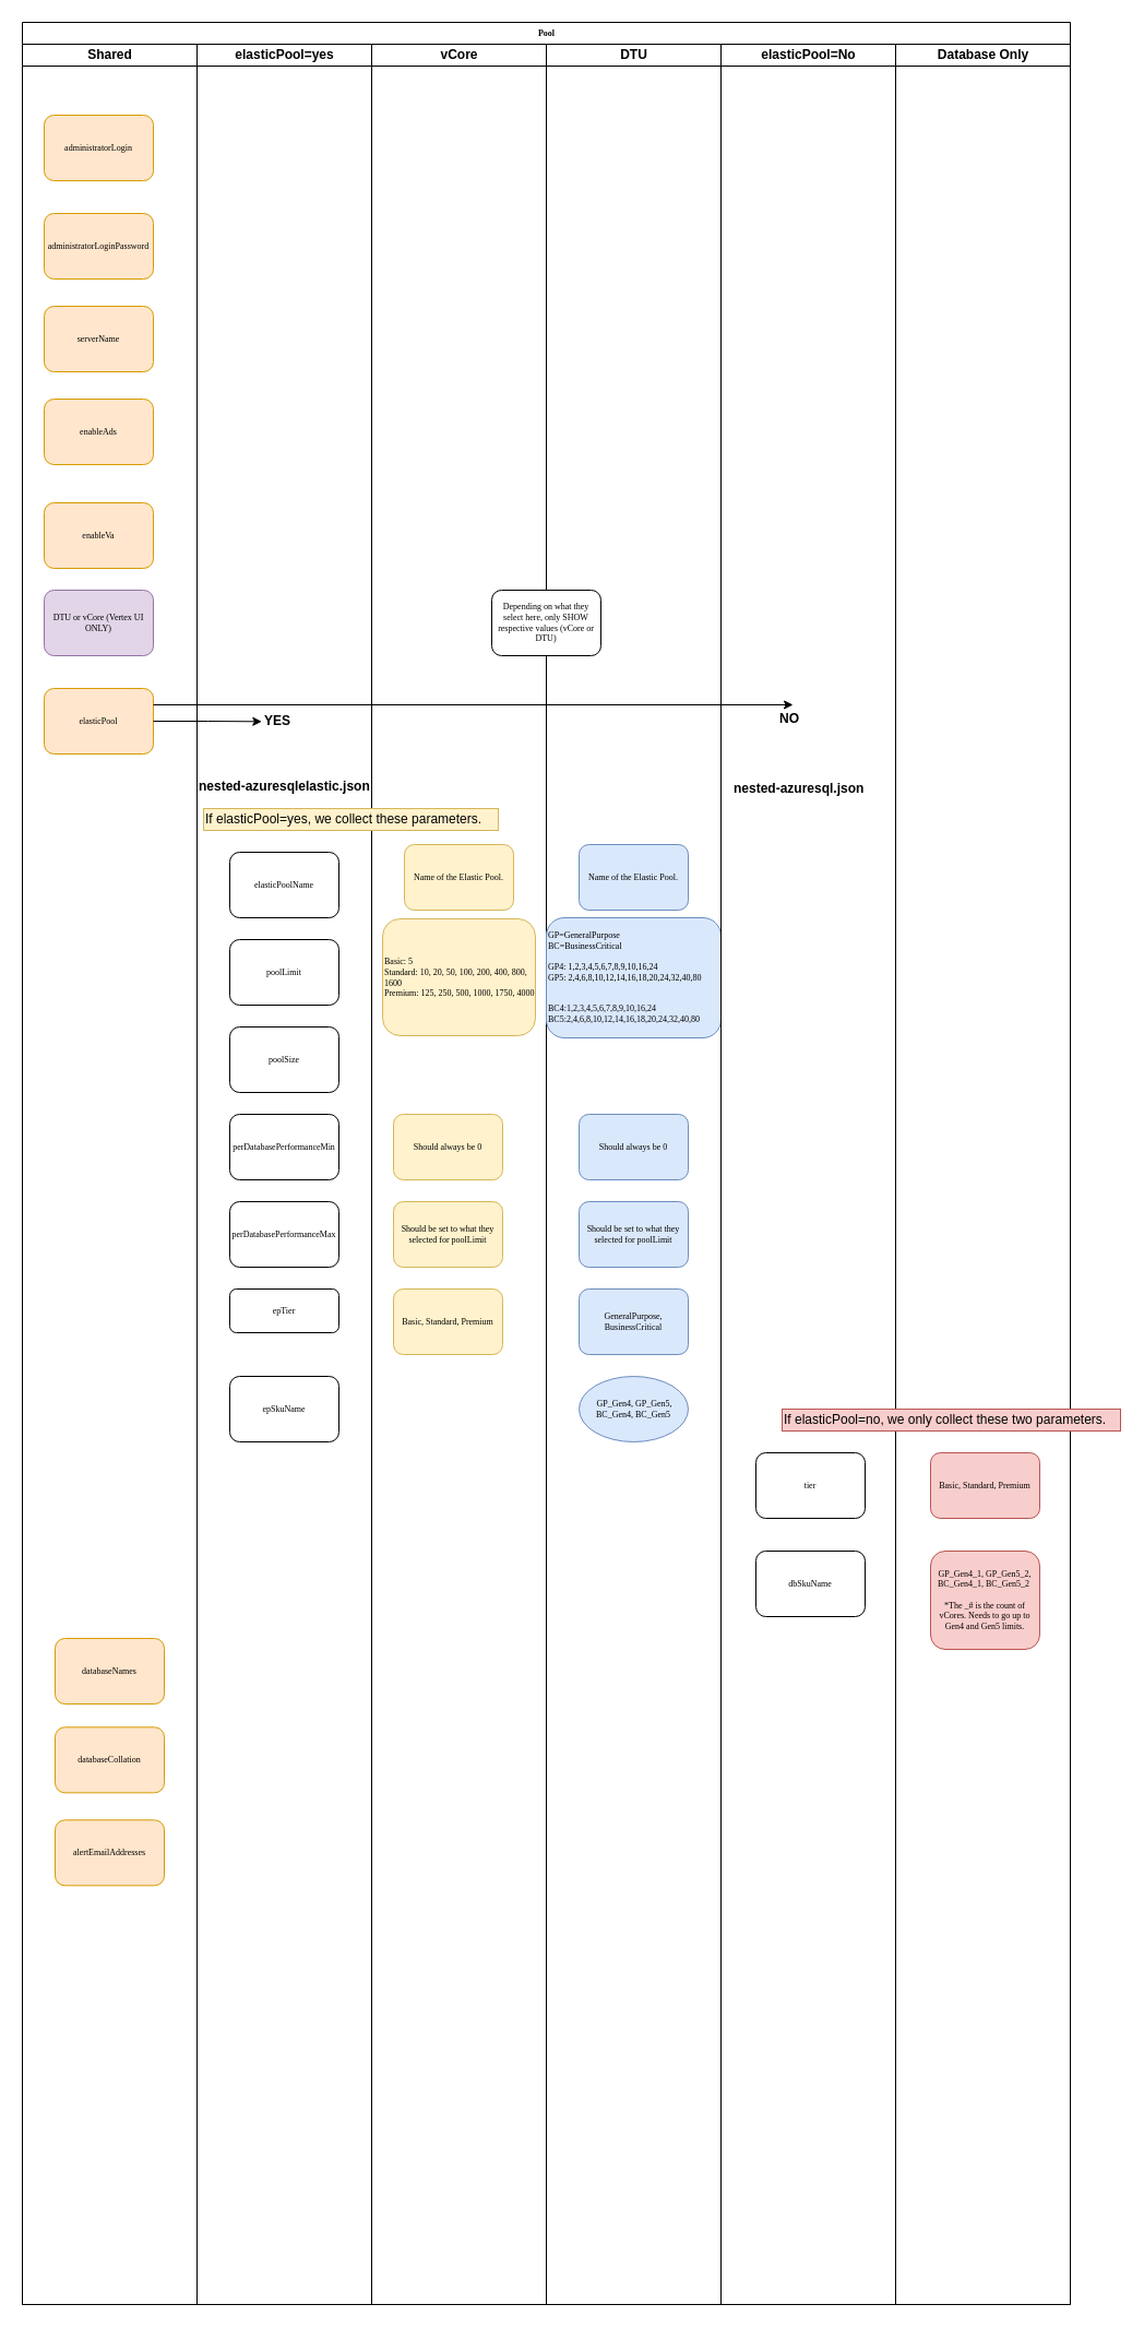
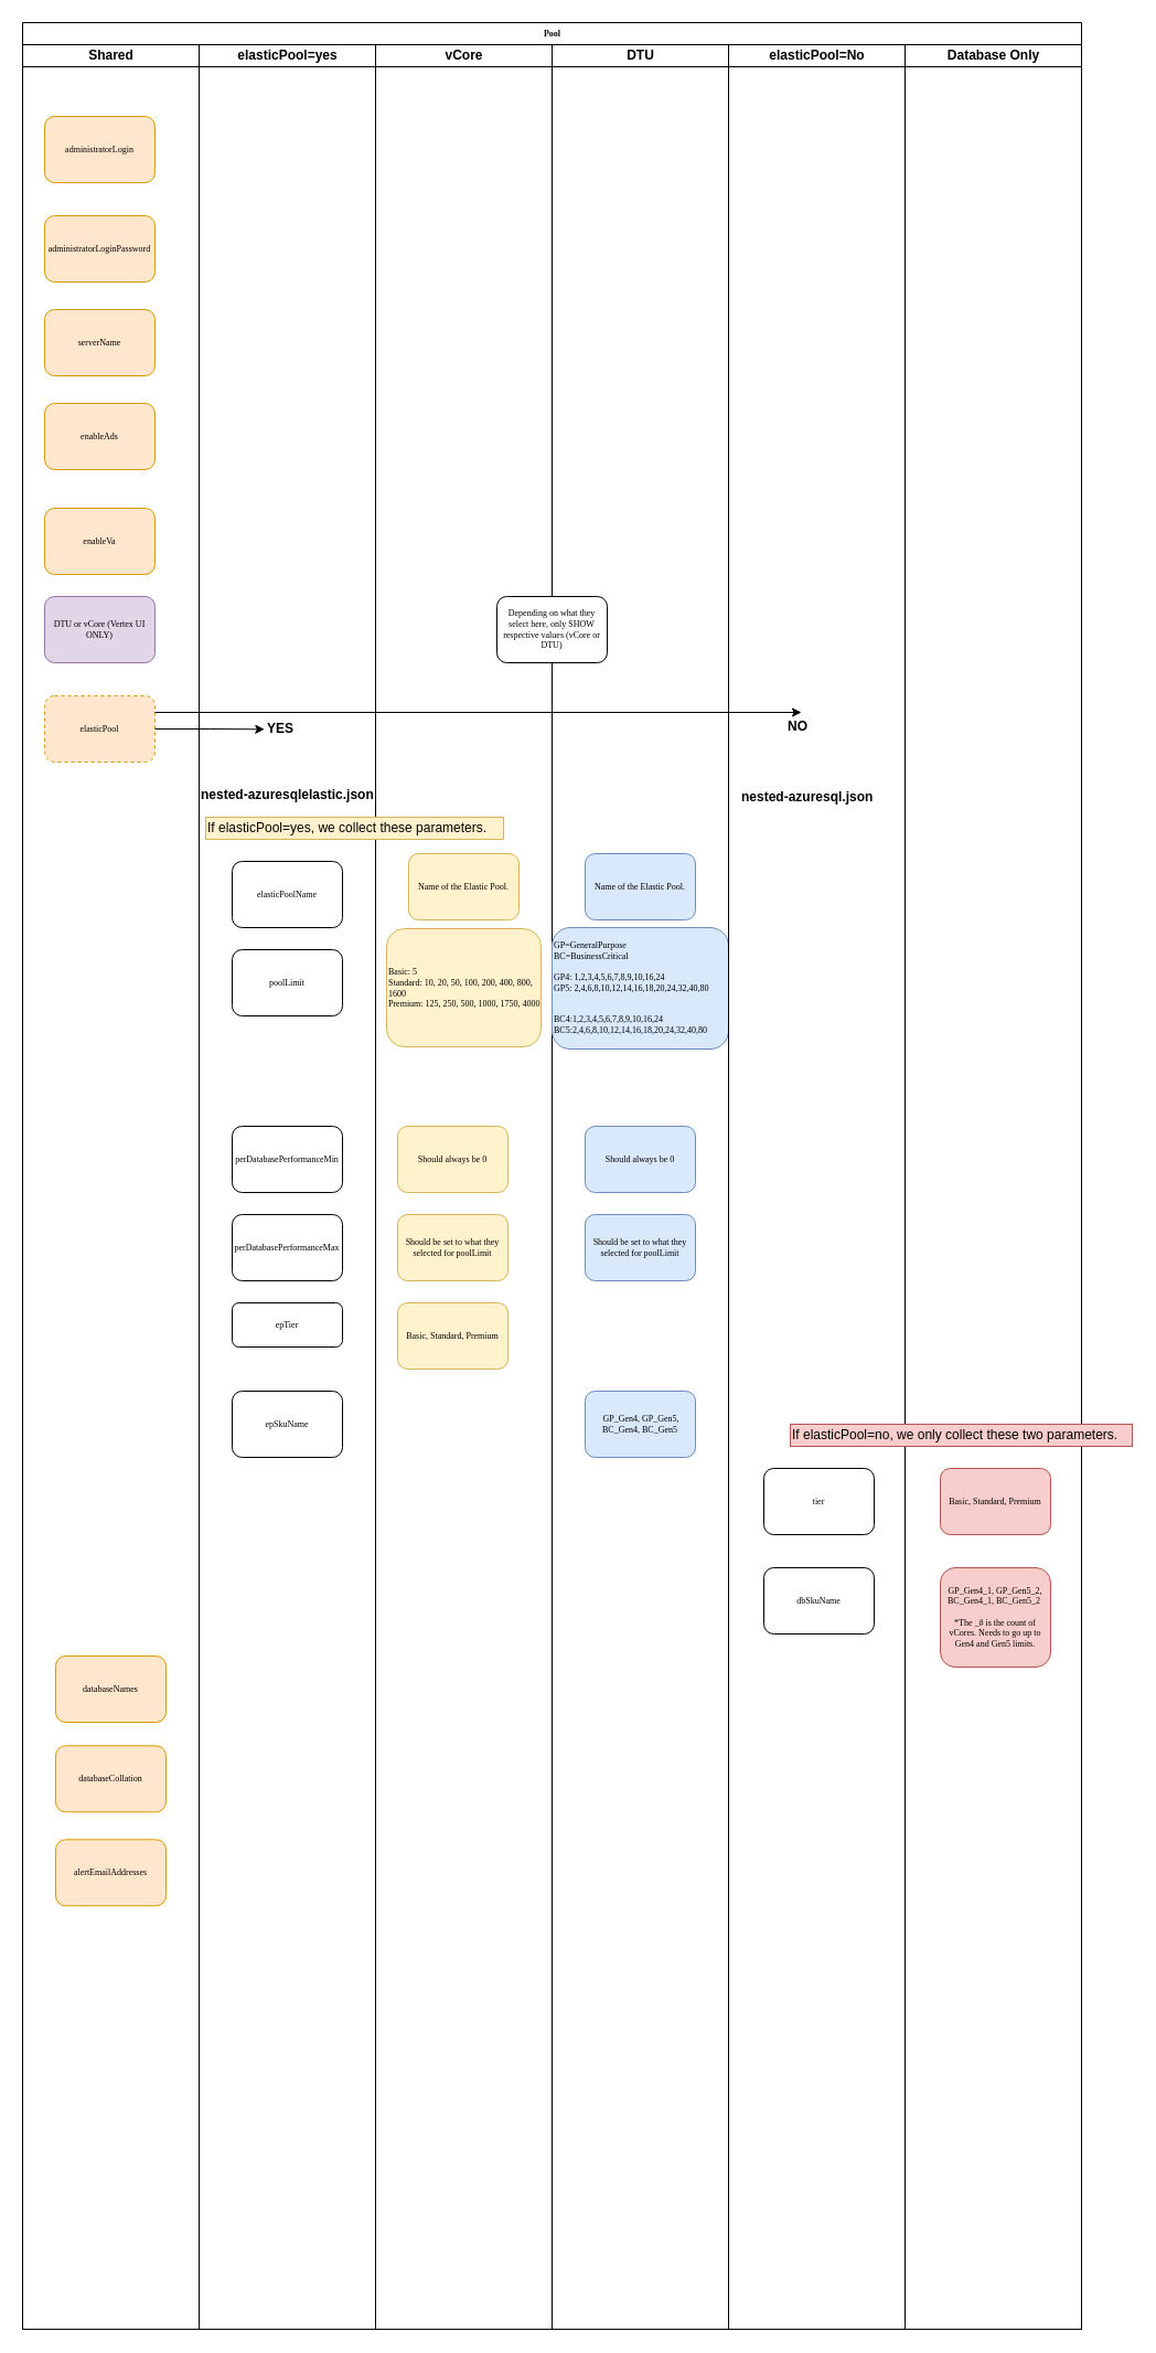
  <mxCell id="0" />
  <mxCell id="1" parent="0" />
  <mxCell id="2" value="Pool" style="swimlane;html=1;childLayout=stackLayout;startSize=20;rounded=0;shadow=0;labelBackgroundColor=none;strokeColor=#000000;strokeWidth=1;fillColor=#ffffff;fontFamily=Verdana;fontSize=8;fontColor=#000000;align=center;" parent="1" vertex="1"><mxGeometry x="20" y="20" width="960" height="2090" as="geometry" /></mxCell>
  <mxCell id="3" value="Shared" style="swimlane;html=1;startSize=20;" parent="2" vertex="1"><mxGeometry y="20" width="160" height="2070" as="geometry" /></mxCell>
  <mxCell id="4" value="administratorLogin" style="rounded=1;whiteSpace=wrap;html=1;shadow=0;labelBackgroundColor=none;strokeColor=#d79b00;strokeWidth=1;fillColor=#ffe6cc;fontFamily=Verdana;fontSize=8;align=center;" parent="3" vertex="1"><mxGeometry x="20" y="65" width="100" height="60" as="geometry" /></mxCell>
  <mxCell id="5" value="administratorLoginPassword" style="rounded=1;whiteSpace=wrap;html=1;shadow=0;labelBackgroundColor=none;strokeColor=#d79b00;strokeWidth=1;fillColor=#ffe6cc;fontFamily=Verdana;fontSize=8;align=center;" parent="3" vertex="1"><mxGeometry x="20" y="155" width="100" height="60" as="geometry" /></mxCell>
  <mxCell id="6" value="serverName" style="rounded=1;whiteSpace=wrap;html=1;shadow=0;labelBackgroundColor=none;strokeColor=#d79b00;strokeWidth=1;fillColor=#ffe6cc;fontFamily=Verdana;fontSize=8;align=center;" parent="3" vertex="1"><mxGeometry x="20" y="240" width="100" height="60" as="geometry" /></mxCell>
  <mxCell id="7" value="enableAds" style="rounded=1;whiteSpace=wrap;html=1;shadow=0;labelBackgroundColor=none;strokeColor=#d79b00;strokeWidth=1;fillColor=#ffe6cc;fontFamily=Verdana;fontSize=8;align=center;" parent="3" vertex="1"><mxGeometry x="20" y="325" width="100" height="60" as="geometry" /></mxCell>
  <mxCell id="8" value="enableVa" style="rounded=1;whiteSpace=wrap;html=1;shadow=0;labelBackgroundColor=none;strokeColor=#d79b00;strokeWidth=1;fillColor=#ffe6cc;fontFamily=Verdana;fontSize=8;align=center;" vertex="1" parent="3"><mxGeometry x="20" y="420" width="100" height="60" as="geometry" /></mxCell>
- <mxCell id="9" value="elasticPool" style="rounded=1;whiteSpace=wrap;html=1;shadow=0;labelBackgroundColor=none;strokeColor=#d79b00;strokeWidth=1;fillColor=#ffe6cc;fontFamily=Verdana;fontSize=8;align=center;" vertex="1" parent="3"><mxGeometry x="20" y="590" width="100" height="60" as="geometry" /></mxCell>
+ <mxCell id="9" value="elasticPool" style="rounded=1;whiteSpace=wrap;html=1;shadow=0;labelBackgroundColor=none;strokeColor=#d79b00;strokeWidth=1;fillColor=#ffe6cc;fontFamily=Verdana;fontSize=8;align=center;dashed=1;" vertex="1" parent="3"><mxGeometry x="20" y="590" width="100" height="60" as="geometry" /></mxCell>
  <mxCell id="10" value="databaseNames" style="rounded=1;whiteSpace=wrap;html=1;shadow=0;labelBackgroundColor=none;strokeColor=#d79b00;strokeWidth=1;fillColor=#ffe6cc;fontFamily=Verdana;fontSize=8;align=center;" vertex="1" parent="3"><mxGeometry x="30" y="1460" width="100" height="60" as="geometry" /></mxCell>
  <mxCell id="11" value="alertEmailAddresses" style="rounded=1;whiteSpace=wrap;html=1;shadow=0;labelBackgroundColor=none;strokeColor=#d79b00;strokeWidth=1;fillColor=#ffe6cc;fontFamily=Verdana;fontSize=8;align=center;" vertex="1" parent="3"><mxGeometry x="30" y="1626.333" width="100" height="60" as="geometry" /></mxCell>
  <mxCell id="12" value="databaseCollation" style="rounded=1;whiteSpace=wrap;html=1;shadow=0;labelBackgroundColor=none;strokeColor=#d79b00;strokeWidth=1;fillColor=#ffe6cc;fontFamily=Verdana;fontSize=8;align=center;" vertex="1" parent="3"><mxGeometry x="30" y="1541.333" width="100" height="60" as="geometry" /></mxCell>
  <mxCell id="13" value="DTU or vCore (Vertex UI ONLY)" style="rounded=1;whiteSpace=wrap;html=1;shadow=0;labelBackgroundColor=none;strokeColor=#9673a6;strokeWidth=1;fillColor=#e1d5e7;fontFamily=Verdana;fontSize=8;align=center;" vertex="1" parent="3"><mxGeometry x="20" y="500" width="100" height="60" as="geometry" /></mxCell>
  <mxCell id="14" style="edgeStyle=orthogonalEdgeStyle;rounded=1;html=1;labelBackgroundColor=none;startArrow=none;startFill=0;startSize=5;endArrow=classicThin;endFill=1;endSize=5;jettySize=auto;orthogonalLoop=1;strokeColor=#000000;strokeWidth=1;fontFamily=Verdana;fontSize=8;fontColor=#000000;" parent="2" edge="1"><mxGeometry relative="1" as="geometry"><mxPoint x="830" y="690" as="targetPoint" /></mxGeometry></mxCell>
  <mxCell id="15" value="elasticPool=yes" style="swimlane;html=1;startSize=20;" parent="2" vertex="1"><mxGeometry x="160" y="20" width="160" height="2070" as="geometry" /></mxCell>
  <mxCell id="16" value="elasticPoolName" style="rounded=1;whiteSpace=wrap;html=1;shadow=0;labelBackgroundColor=none;strokeColor=#000000;strokeWidth=1;fillColor=#ffffff;fontFamily=Verdana;fontSize=8;fontColor=#000000;align=center;" parent="15" vertex="1"><mxGeometry x="30" y="740" width="100" height="60" as="geometry" /></mxCell>
  <mxCell id="17" value="poolLimit" style="rounded=1;whiteSpace=wrap;html=1;shadow=0;labelBackgroundColor=none;strokeColor=#000000;strokeWidth=1;fillColor=#ffffff;fontFamily=Verdana;fontSize=8;fontColor=#000000;align=center;" vertex="1" parent="15"><mxGeometry x="30" y="820" width="100" height="60" as="geometry" /></mxCell>
- <mxCell id="18" value="poolSize" style="rounded=1;whiteSpace=wrap;html=1;shadow=0;labelBackgroundColor=none;strokeColor=#000000;strokeWidth=1;fillColor=#ffffff;fontFamily=Verdana;fontSize=8;fontColor=#000000;align=center;" vertex="1" parent="15"><mxGeometry x="30" y="900" width="100" height="60" as="geometry" /></mxCell>
  <mxCell id="19" value="perDatabasePerformanceMin" style="rounded=1;whiteSpace=wrap;html=1;shadow=0;labelBackgroundColor=none;strokeColor=#000000;strokeWidth=1;fillColor=#ffffff;fontFamily=Verdana;fontSize=8;fontColor=#000000;align=center;" vertex="1" parent="15"><mxGeometry x="30" y="980" width="100" height="60" as="geometry" /></mxCell>
  <mxCell id="20" value="epSkuName" style="rounded=1;whiteSpace=wrap;html=1;shadow=0;labelBackgroundColor=none;strokeColor=#000000;strokeWidth=1;fillColor=#ffffff;fontFamily=Verdana;fontSize=8;fontColor=#000000;align=center;" vertex="1" parent="15"><mxGeometry x="30" y="1220" width="100" height="60" as="geometry" /></mxCell>
  <mxCell id="21" value="vCore" style="swimlane;html=1;startSize=20;" parent="2" vertex="1"><mxGeometry x="320" y="20" width="160" height="2070" as="geometry" /></mxCell>
  <mxCell id="22" value="&lt;span style=&quot;white-space: normal&quot;&gt;Basic: 5&lt;br&gt;Standard: 10, 20, 50, 100, 200, 400, 800, 1600&lt;/span&gt;&lt;br style=&quot;white-space: normal&quot;&gt;&lt;span style=&quot;white-space: normal&quot;&gt;Premium:&amp;nbsp;125, 250, 500, 1000, 1750, 4000&lt;/span&gt;" style="rounded=1;whiteSpace=wrap;html=1;shadow=0;labelBackgroundColor=none;strokeColor=#d6b656;strokeWidth=1;fillColor=#fff2cc;fontFamily=Verdana;fontSize=8;align=left;" vertex="1" parent="21"><mxGeometry x="10" y="801" width="140" height="107" as="geometry" /></mxCell>
  <mxCell id="23" value="Should always be 0" style="rounded=1;whiteSpace=wrap;html=1;shadow=0;labelBackgroundColor=none;strokeColor=#d6b656;strokeWidth=1;fillColor=#fff2cc;fontFamily=Verdana;fontSize=8;align=center;" vertex="1" parent="21"><mxGeometry x="20" y="980" width="100" height="60" as="geometry" /></mxCell>
  <mxCell id="24" value="Should be set to what they selected for poolLimit" style="rounded=1;whiteSpace=wrap;html=1;shadow=0;labelBackgroundColor=none;strokeColor=#d6b656;strokeWidth=1;fillColor=#fff2cc;fontFamily=Verdana;fontSize=8;align=center;" vertex="1" parent="21"><mxGeometry x="20" y="1060" width="100" height="60" as="geometry" /></mxCell>
  <mxCell id="25" value="Basic, Standard, Premium" style="rounded=1;whiteSpace=wrap;html=1;shadow=0;labelBackgroundColor=none;strokeColor=#d6b656;strokeWidth=1;fillColor=#fff2cc;fontFamily=Verdana;fontSize=8;align=center;" vertex="1" parent="21"><mxGeometry x="20" y="1140" width="100" height="60" as="geometry" /></mxCell>
  <mxCell id="26" value="Name of the Elastic Pool." style="rounded=1;whiteSpace=wrap;html=1;shadow=0;labelBackgroundColor=none;strokeColor=#d6b656;strokeWidth=1;fillColor=#fff2cc;fontFamily=Verdana;fontSize=8;align=center;" vertex="1" parent="21"><mxGeometry x="30" y="733" width="100" height="60" as="geometry" /></mxCell>
  <mxCell id="27" value="DTU" style="swimlane;html=1;startSize=20;" parent="2" vertex="1"><mxGeometry x="480" y="20" width="160" height="2070" as="geometry"><mxRectangle x="480" y="20" width="70" height="1090" as="alternateBounds" /></mxGeometry></mxCell>
  <mxCell id="28" value="&lt;div&gt;GP=GeneralPurpose&lt;/div&gt;&lt;div&gt;BC=BusinessCritical&lt;/div&gt;&lt;div&gt;&lt;br&gt;&lt;/div&gt;&lt;div&gt;GP4: 1,2,3,4,5,6,7,8,9,10,16,24&lt;/div&gt;&lt;div&gt;GP5: 2,4,6,8,10,12,14,16,18,20,24,32,40,80&lt;/div&gt;&lt;table border=&quot;0&quot; cellpadding=&quot;0&quot; cellspacing=&quot;0&quot; width=&quot;280&quot; style=&quot;white-space: normal ; border-collapse: collapse ; width: 210pt&quot;&gt;&lt;tbody&gt;&lt;tr style=&quot;height: 14.25pt&quot;&gt;&lt;td height=&quot;19&quot; width=&quot;280&quot; style=&quot;height: 14.25pt ; width: 210pt&quot;&gt;&lt;/td&gt;&lt;/tr&gt;&lt;/tbody&gt;&lt;/table&gt;BC4:1,2,3,4,5,6,7,8,9,10,16,24&lt;br&gt;BC5:2,4,6,8,10,12,14,16,18,20,24,32,40,80" style="rounded=1;whiteSpace=wrap;html=1;shadow=0;labelBackgroundColor=none;strokeColor=#6c8ebf;strokeWidth=1;fillColor=#dae8fc;fontFamily=Verdana;fontSize=8;align=left;" vertex="1" parent="27"><mxGeometry y="800" width="160" height="110" as="geometry" /></mxCell>
  <mxCell id="29" value="Should always be 0" style="rounded=1;whiteSpace=wrap;html=1;shadow=0;labelBackgroundColor=none;strokeColor=#6c8ebf;strokeWidth=1;fillColor=#dae8fc;fontFamily=Verdana;fontSize=8;align=center;" vertex="1" parent="27"><mxGeometry x="30" y="980" width="100" height="60" as="geometry" /></mxCell>
  <mxCell id="30" value="Depending on what they select here, only SHOW respective values (vCore or DTU)" style="rounded=1;whiteSpace=wrap;html=1;shadow=0;labelBackgroundColor=none;strokeColor=#000000;strokeWidth=1;fillColor=#ffffff;fontFamily=Verdana;fontSize=8;fontColor=#000000;align=center;" vertex="1" parent="27"><mxGeometry x="-50" y="500" width="100" height="60" as="geometry" /></mxCell>
  <mxCell id="31" value="Should be set to what they selected for poolLimit" style="rounded=1;whiteSpace=wrap;html=1;shadow=0;labelBackgroundColor=none;strokeColor=#6c8ebf;strokeWidth=1;fillColor=#dae8fc;fontFamily=Verdana;fontSize=8;align=center;" vertex="1" parent="27"><mxGeometry x="30" y="1060" width="100" height="60" as="geometry" /></mxCell>
- <mxCell id="32" value="GeneralPurpose, BusinessCritical" style="rounded=1;whiteSpace=wrap;html=1;shadow=0;labelBackgroundColor=none;strokeColor=#6c8ebf;strokeWidth=1;fillColor=#dae8fc;fontFamily=Verdana;fontSize=8;align=center;" vertex="1" parent="27"><mxGeometry x="30" y="1140" width="100" height="60" as="geometry" /></mxCell>
- <mxCell id="33" value="&amp;nbsp;GP_Gen4, GP_Gen5, BC_Gen4, BC_Gen5" style="ellipse;whiteSpace=wrap;html=1;shadow=0;labelBackgroundColor=none;strokeColor=#6c8ebf;strokeWidth=1;fillColor=#dae8fc;fontFamily=Verdana;fontSize=8;align=center;" vertex="1" parent="27"><mxGeometry x="30" y="1220" width="100" height="60" as="geometry" /></mxCell>
+ <mxCell id="33" value="&amp;nbsp;GP_Gen4, GP_Gen5, BC_Gen4, BC_Gen5" style="rounded=1;whiteSpace=wrap;html=1;shadow=0;labelBackgroundColor=none;strokeColor=#6c8ebf;strokeWidth=1;fillColor=#dae8fc;fontFamily=Verdana;fontSize=8;align=center;" vertex="1" parent="27"><mxGeometry x="30" y="1220" width="100" height="60" as="geometry" /></mxCell>
  <mxCell id="34" value="Name of the Elastic Pool." style="rounded=1;whiteSpace=wrap;html=1;shadow=0;labelBackgroundColor=none;strokeColor=#6c8ebf;strokeWidth=1;fillColor=#dae8fc;fontFamily=Verdana;fontSize=8;align=center;" vertex="1" parent="27"><mxGeometry x="30" y="733" width="100" height="60" as="geometry" /></mxCell>
  <mxCell id="35" value="elasticPool=No" style="swimlane;html=1;startSize=20;" vertex="1" parent="2"><mxGeometry x="640" y="20" width="160" height="2070" as="geometry" /></mxCell>
  <mxCell id="36" value="tier" style="rounded=1;whiteSpace=wrap;html=1;shadow=0;labelBackgroundColor=none;strokeColor=#000000;strokeWidth=1;fillColor=#ffffff;fontFamily=Verdana;fontSize=8;fontColor=#000000;align=center;" vertex="1" parent="35"><mxGeometry x="32" y="1290" width="100" height="60" as="geometry" /></mxCell>
  <mxCell id="37" value="dbSkuName" style="rounded=1;whiteSpace=wrap;html=1;shadow=0;labelBackgroundColor=none;strokeColor=#000000;strokeWidth=1;fillColor=#ffffff;fontFamily=Verdana;fontSize=8;fontColor=#000000;align=center;" vertex="1" parent="35"><mxGeometry x="32" y="1380" width="100" height="60" as="geometry" /></mxCell>
  <mxCell id="38" value="&lt;b&gt;nested-azuresql.json&lt;/b&gt;" style="text;html=1;resizable=0;points=[];autosize=1;align=left;verticalAlign=top;spacingTop=-4;" vertex="1" parent="35"><mxGeometry x="10" y="672" width="130" height="20" as="geometry" /></mxCell>
  <mxCell id="39" value="Database Only" style="swimlane;html=1;startSize=20;" vertex="1" parent="2"><mxGeometry x="800" y="20" width="160" height="2070" as="geometry" /></mxCell>
  <mxCell id="40" value="GP_Gen4_1, GP_Gen5_2, BC_Gen4_1, BC_Gen5_2&amp;nbsp;&lt;br&gt;&lt;br&gt;*The _# is the count of vCores. Needs to go up to Gen4 and Gen5 limits." style="rounded=1;whiteSpace=wrap;html=1;shadow=0;labelBackgroundColor=none;strokeColor=#b85450;strokeWidth=1;fillColor=#f8cecc;fontFamily=Verdana;fontSize=8;align=center;" vertex="1" parent="39"><mxGeometry x="32" y="1380" width="100" height="90" as="geometry" /></mxCell>
  <mxCell id="41" value="&lt;div&gt;Basic, Standard, Premium&lt;/div&gt;" style="rounded=1;whiteSpace=wrap;html=1;shadow=0;labelBackgroundColor=none;strokeColor=#b85450;strokeWidth=1;fillColor=#f8cecc;fontFamily=Verdana;fontSize=8;align=center;" vertex="1" parent="39"><mxGeometry x="32" y="1290" width="100" height="60" as="geometry" /></mxCell>
  <mxCell id="42" value="perDatabasePerformanceMax" style="rounded=1;whiteSpace=wrap;html=1;shadow=0;labelBackgroundColor=none;strokeColor=#000000;strokeWidth=1;fillColor=#ffffff;fontFamily=Verdana;fontSize=8;fontColor=#000000;align=center;" vertex="1" parent="1"><mxGeometry x="210" y="1100" width="100" height="60" as="geometry" /></mxCell>
  <mxCell id="43" value="epTier" style="rounded=1;whiteSpace=wrap;html=1;shadow=0;labelBackgroundColor=none;strokeColor=#000000;strokeWidth=1;fillColor=#ffffff;fontFamily=Verdana;fontSize=8;fontColor=#000000;align=center;" vertex="1" parent="1"><mxGeometry x="210" y="1180" width="100" height="40" as="geometry" /></mxCell>
  <mxCell id="44" value="&lt;b&gt;YES&lt;/b&gt;" style="text;html=1;resizable=0;points=[];autosize=1;align=left;verticalAlign=top;spacingTop=-4;" vertex="1" parent="1"><mxGeometry x="240" y="650" width="40" height="20" as="geometry" /></mxCell>
  <mxCell id="45" style="edgeStyle=orthogonalEdgeStyle;rounded=0;orthogonalLoop=1;jettySize=auto;html=1;exitX=1;exitY=0.5;exitDx=0;exitDy=0;entryX=-0.017;entryY=0.517;entryDx=0;entryDy=0;entryPerimeter=0;" edge="1" parent="1" source="9" target="44"><mxGeometry relative="1" as="geometry" /></mxCell>
  <mxCell id="46" value="&lt;b&gt;NO&lt;/b&gt;" style="text;html=1;resizable=0;points=[];autosize=1;align=left;verticalAlign=top;spacingTop=-4;" vertex="1" parent="1"><mxGeometry x="712" y="648" width="30" height="20" as="geometry" /></mxCell>
  <mxCell id="47" style="edgeStyle=orthogonalEdgeStyle;rounded=0;orthogonalLoop=1;jettySize=auto;html=1;exitX=1;exitY=0.25;exitDx=0;exitDy=0;entryX=0.467;entryY=-0.15;entryDx=0;entryDy=0;entryPerimeter=0;" edge="1" parent="1" source="9" target="46"><mxGeometry relative="1" as="geometry" /></mxCell>
  <mxCell id="48" value="&lt;b&gt;nested-azuresqlelastic.json&lt;/b&gt;" style="text;html=1;resizable=0;points=[];autosize=1;align=left;verticalAlign=top;spacingTop=-4;" vertex="1" parent="1"><mxGeometry x="180" y="710" width="170" height="20" as="geometry" /></mxCell>
  <mxCell id="49" value="If elasticPool=no, we only collect these two parameters." style="text;html=1;resizable=0;points=[];autosize=1;align=left;verticalAlign=top;spacingTop=-4;fillColor=#f8cecc;strokeColor=#b85450;" vertex="1" parent="1"><mxGeometry x="716" y="1290" width="310" height="20" as="geometry" /></mxCell>
  <mxCell id="50" value="If elasticPool=yes, we collect these parameters." style="text;html=1;resizable=0;points=[];autosize=1;align=left;verticalAlign=top;spacingTop=-4;fillColor=#fff2cc;strokeColor=#d6b656;" vertex="1" parent="1"><mxGeometry x="186" y="740" width="270" height="20" as="geometry" /></mxCell>
